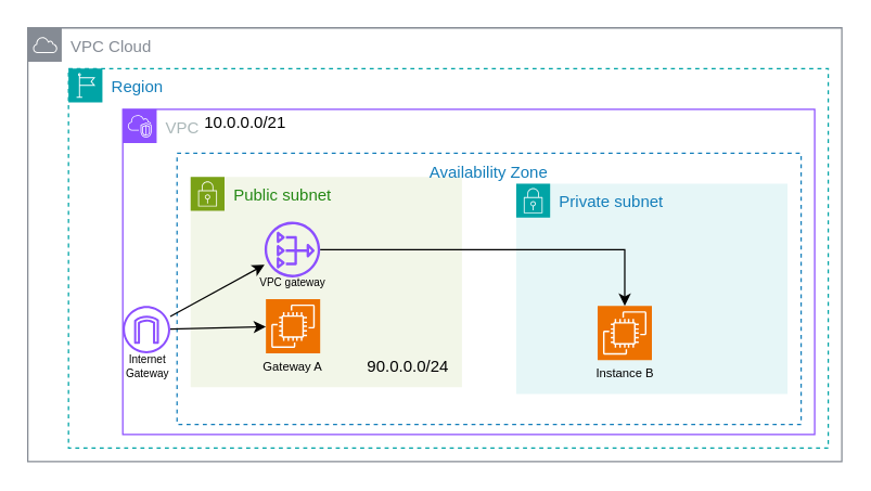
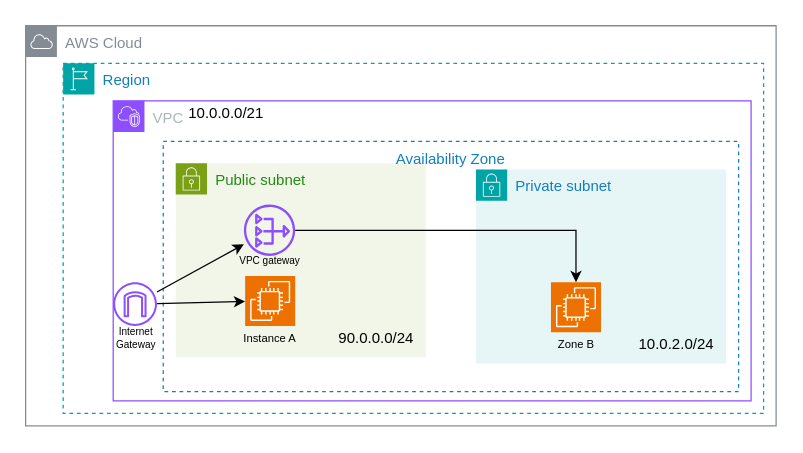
  <mxCell id="0" />
  <mxCell id="1" parent="0" />
  <mxCell id="2" value="Private subnet" style="points=[[0,0],[0.25,0],[0.5,0],[0.75,0],[1,0],[1,0.25],[1,0.5],[1,0.75],[1,1],[0.75,1],[0.5,1],[0.25,1],[0,1],[0,0.75],[0,0.5],[0,0.25]];outlineConnect=0;gradientColor=none;html=1;whiteSpace=wrap;fontSize=12;fontStyle=0;container=1;pointerEvents=0;collapsible=0;recursiveResize=0;shape=mxgraph.aws4.group;grIcon=mxgraph.aws4.group_security_group;grStroke=0;strokeColor=#00A4A6;fillColor=#E6F6F7;verticalAlign=top;align=left;spacingLeft=30;fontColor=#147EBA;dashed=0;" vertex="1" parent="1"><mxGeometry x="380" y="135" width="200" height="155" as="geometry" /></mxCell>
  <mxCell id="3" value="" style="sketch=0;points=[[0,0,0],[0.25,0,0],[0.5,0,0],[0.75,0,0],[1,0,0],[0,1,0],[0.25,1,0],[0.5,1,0],[0.75,1,0],[1,1,0],[0,0.25,0],[0,0.5,0],[0,0.75,0],[1,0.25,0],[1,0.5,0],[1,0.75,0]];outlineConnect=0;fontColor=#232F3E;fillColor=#ED7100;strokeColor=#ffffff;dashed=0;verticalLabelPosition=bottom;verticalAlign=top;align=center;html=1;fontSize=12;fontStyle=0;aspect=fixed;shape=mxgraph.aws4.resourceIcon;resIcon=mxgraph.aws4.ec2;" vertex="1" parent="2"><mxGeometry x="60" y="90" width="40" height="40" as="geometry" /></mxCell>
- <mxCell id="4" value="Instance B" style="text;html=1;align=center;verticalAlign=middle;resizable=0;points=[];autosize=1;strokeColor=none;fillColor=none;fontSize=9;" vertex="1" parent="2"><mxGeometry x="45" y="130" width="70" height="20" as="geometry" /></mxCell>
+ <mxCell id="4" value="Zone B" style="text;html=1;align=center;verticalAlign=middle;resizable=0;points=[];autosize=1;strokeColor=none;fillColor=none;fontSize=9;" vertex="1" parent="2"><mxGeometry x="45" y="130" width="70" height="20" as="geometry" /></mxCell>
+ <mxCell id="5" value="10.0.2.0/24" style="text;html=1;align=center;verticalAlign=middle;resizable=0;points=[];autosize=1;strokeColor=none;fillColor=none;" vertex="1" parent="2"><mxGeometry x="120" y="125" width="80" height="30" as="geometry" /></mxCell>
  <mxCell id="6" value="Public subnet" style="points=[[0,0],[0.25,0],[0.5,0],[0.75,0],[1,0],[1,0.25],[1,0.5],[1,0.75],[1,1],[0.75,1],[0.5,1],[0.25,1],[0,1],[0,0.75],[0,0.5],[0,0.25]];outlineConnect=0;gradientColor=none;html=1;whiteSpace=wrap;fontSize=12;fontStyle=0;container=1;pointerEvents=0;collapsible=0;recursiveResize=0;shape=mxgraph.aws4.group;grIcon=mxgraph.aws4.group_security_group;grStroke=0;strokeColor=#7AA116;fillColor=#F2F6E8;verticalAlign=top;align=left;spacingLeft=30;fontColor=#248814;dashed=0;" vertex="1" parent="1"><mxGeometry x="140" y="130" width="200" height="155" as="geometry" /></mxCell>
  <mxCell id="7" value="" style="sketch=0;outlineConnect=0;fontColor=#232F3E;gradientColor=none;fillColor=#8C4FFF;strokeColor=none;dashed=0;verticalLabelPosition=bottom;verticalAlign=top;align=center;html=1;fontSize=12;fontStyle=0;aspect=fixed;pointerEvents=1;shape=mxgraph.aws4.nat_gateway;" vertex="1" parent="6"><mxGeometry x="54.5" y="33" width="41" height="41" as="geometry" /></mxCell>
  <mxCell id="8" value="" style="sketch=0;points=[[0,0,0],[0.25,0,0],[0.5,0,0],[0.75,0,0],[1,0,0],[0,1,0],[0.25,1,0],[0.5,1,0],[0.75,1,0],[1,1,0],[0,0.25,0],[0,0.5,0],[0,0.75,0],[1,0.25,0],[1,0.5,0],[1,0.75,0]];outlineConnect=0;fontColor=#232F3E;fillColor=#ED7100;strokeColor=#ffffff;dashed=0;verticalLabelPosition=bottom;verticalAlign=top;align=center;html=1;fontSize=12;fontStyle=0;aspect=fixed;shape=mxgraph.aws4.resourceIcon;resIcon=mxgraph.aws4.ec2;" vertex="1" parent="6"><mxGeometry x="55.5" y="90" width="40" height="40" as="geometry" /></mxCell>
- <mxCell id="9" value="Gateway A" style="text;html=1;align=center;verticalAlign=middle;resizable=0;points=[];autosize=1;strokeColor=none;fillColor=none;fontSize=9;" vertex="1" parent="6"><mxGeometry x="40" y="130" width="70" height="20" as="geometry" /></mxCell>
+ <mxCell id="9" value="Instance A" style="text;html=1;align=center;verticalAlign=middle;resizable=0;points=[];autosize=1;strokeColor=none;fillColor=none;fontSize=9;" vertex="1" parent="6"><mxGeometry x="40" y="130" width="70" height="20" as="geometry" /></mxCell>
  <mxCell id="10" value="90.0.0.0/24" style="text;html=1;align=center;verticalAlign=middle;resizable=0;points=[];autosize=1;strokeColor=none;fillColor=none;" vertex="1" parent="6"><mxGeometry x="120" y="125" width="80" height="30" as="geometry" /></mxCell>
  <mxCell id="11" value="Availability Zone" style="fillColor=none;strokeColor=#147EBA;dashed=1;verticalAlign=top;fontStyle=0;fontColor=#147EBA;whiteSpace=wrap;html=1;" vertex="1" parent="1"><mxGeometry x="130" y="112.5" width="460" height="200" as="geometry" /></mxCell>
  <mxCell id="12" value="VPC" style="points=[[0,0],[0.25,0],[0.5,0],[0.75,0],[1,0],[1,0.25],[1,0.5],[1,0.75],[1,1],[0.75,1],[0.5,1],[0.25,1],[0,1],[0,0.75],[0,0.5],[0,0.25]];outlineConnect=0;gradientColor=none;html=1;whiteSpace=wrap;fontSize=12;fontStyle=0;container=1;pointerEvents=0;collapsible=0;recursiveResize=0;shape=mxgraph.aws4.group;grIcon=mxgraph.aws4.group_vpc2;strokeColor=#8C4FFF;fillColor=none;verticalAlign=top;align=left;spacingLeft=30;fontColor=#AAB7B8;dashed=0;" vertex="1" parent="1"><mxGeometry x="90" y="80" width="510" height="240" as="geometry" /></mxCell>
  <mxCell id="13" value="Region" style="points=[[0,0],[0.25,0],[0.5,0],[0.75,0],[1,0],[1,0.25],[1,0.5],[1,0.75],[1,1],[0.75,1],[0.5,1],[0.25,1],[0,1],[0,0.75],[0,0.5],[0,0.25]];outlineConnect=0;gradientColor=none;html=1;whiteSpace=wrap;fontSize=12;fontStyle=0;container=1;pointerEvents=0;collapsible=0;recursiveResize=0;shape=mxgraph.aws4.group;grIcon=mxgraph.aws4.group_region;strokeColor=#00A4A6;fillColor=none;verticalAlign=top;align=left;spacingLeft=30;fontColor=#147EBA;dashed=1;" vertex="1" parent="1"><mxGeometry x="50" y="50" width="560" height="280" as="geometry" /></mxCell>
- <mxCell id="14" value="VPC Cloud" style="sketch=0;outlineConnect=0;gradientColor=none;html=1;whiteSpace=wrap;fontSize=12;fontStyle=0;shape=mxgraph.aws4.group;grIcon=mxgraph.aws4.group_aws_cloud;strokeColor=#858B94;fillColor=none;verticalAlign=top;align=left;spacingLeft=30;fontColor=#858B94;dashed=0;" vertex="1" parent="1"><mxGeometry x="20" y="20" width="600" height="320" as="geometry" /></mxCell>
+ <mxCell id="14" value="AWS Cloud" style="sketch=0;outlineConnect=0;gradientColor=none;html=1;whiteSpace=wrap;fontSize=12;fontStyle=0;shape=mxgraph.aws4.group;grIcon=mxgraph.aws4.group_aws_cloud;strokeColor=#858B94;fillColor=none;verticalAlign=top;align=left;spacingLeft=30;fontColor=#858B94;dashed=0;" vertex="1" parent="1"><mxGeometry x="20" y="20" width="600" height="320" as="geometry" /></mxCell>
  <mxCell id="15" style="edgeStyle=none;rounded=0;orthogonalLoop=1;jettySize=auto;html=1;" edge="1" parent="1" source="17" target="7"><mxGeometry relative="1" as="geometry" /></mxCell>
  <mxCell id="16" style="edgeStyle=none;rounded=0;orthogonalLoop=1;jettySize=auto;html=1;" edge="1" parent="1" source="17" target="8"><mxGeometry relative="1" as="geometry" /></mxCell>
  <mxCell id="17" value="" style="sketch=0;outlineConnect=0;fontColor=#232F3E;gradientColor=none;fillColor=#8C4FFF;strokeColor=none;dashed=0;verticalLabelPosition=bottom;verticalAlign=top;align=center;html=1;fontSize=12;fontStyle=0;aspect=fixed;pointerEvents=1;shape=mxgraph.aws4.internet_gateway;" vertex="1" parent="1"><mxGeometry x="90" y="225" width="35" height="35" as="geometry" /></mxCell>
  <mxCell id="18" value="10.0.0.0/21" style="text;html=1;align=center;verticalAlign=middle;resizable=0;points=[];autosize=1;strokeColor=none;fillColor=none;" vertex="1" parent="1"><mxGeometry x="140" y="75" width="80" height="30" as="geometry" /></mxCell>
  <mxCell id="19" style="edgeStyle=orthogonalEdgeStyle;rounded=0;orthogonalLoop=1;jettySize=auto;html=1;" edge="1" parent="1" source="7" target="3"><mxGeometry relative="1" as="geometry" /></mxCell>
  <mxCell id="20" value="Internet&lt;br&gt;Gateway" style="text;html=1;align=center;verticalAlign=middle;resizable=0;points=[];autosize=1;strokeColor=none;fillColor=none;fontSize=8;" vertex="1" parent="1"><mxGeometry x="77.5" y="255" width="60" height="30" as="geometry" /></mxCell>
  <mxCell id="21" value="VPC gateway" style="text;html=1;align=center;verticalAlign=middle;resizable=0;points=[];autosize=1;strokeColor=none;fillColor=none;fontSize=8;" vertex="1" parent="1"><mxGeometry x="180" y="197.5" width="70" height="20" as="geometry" /></mxCell>
